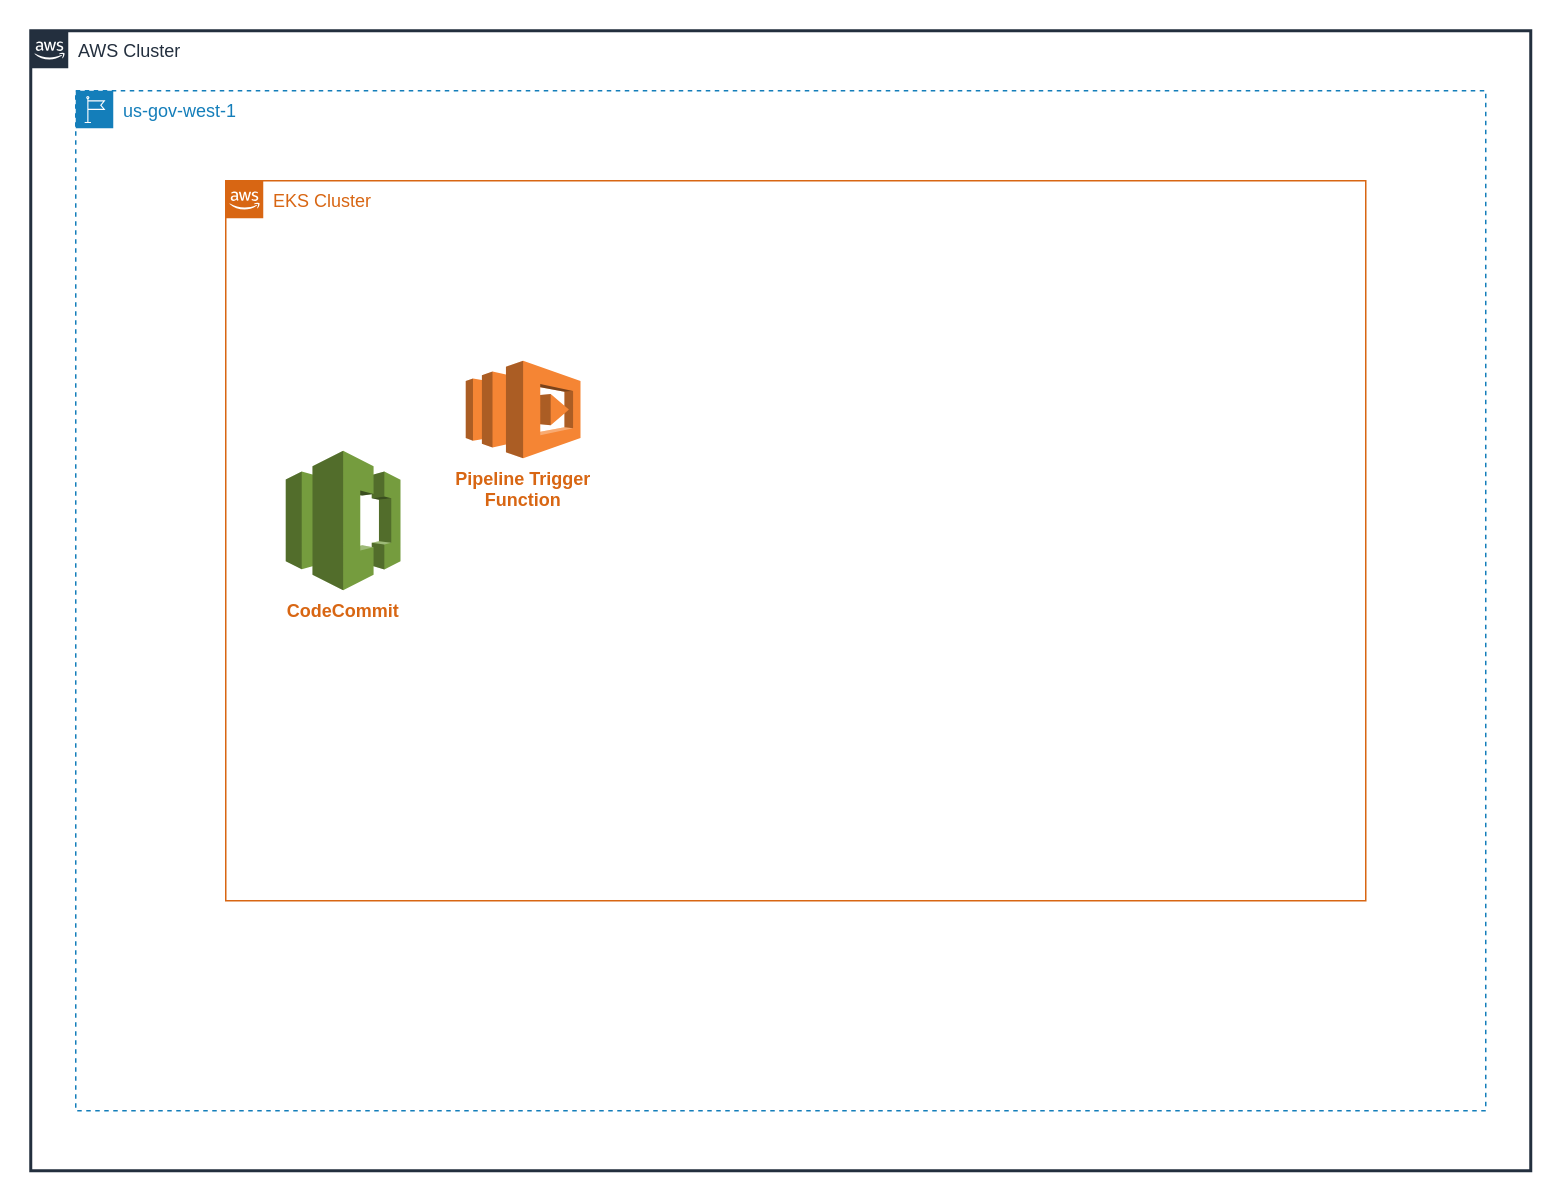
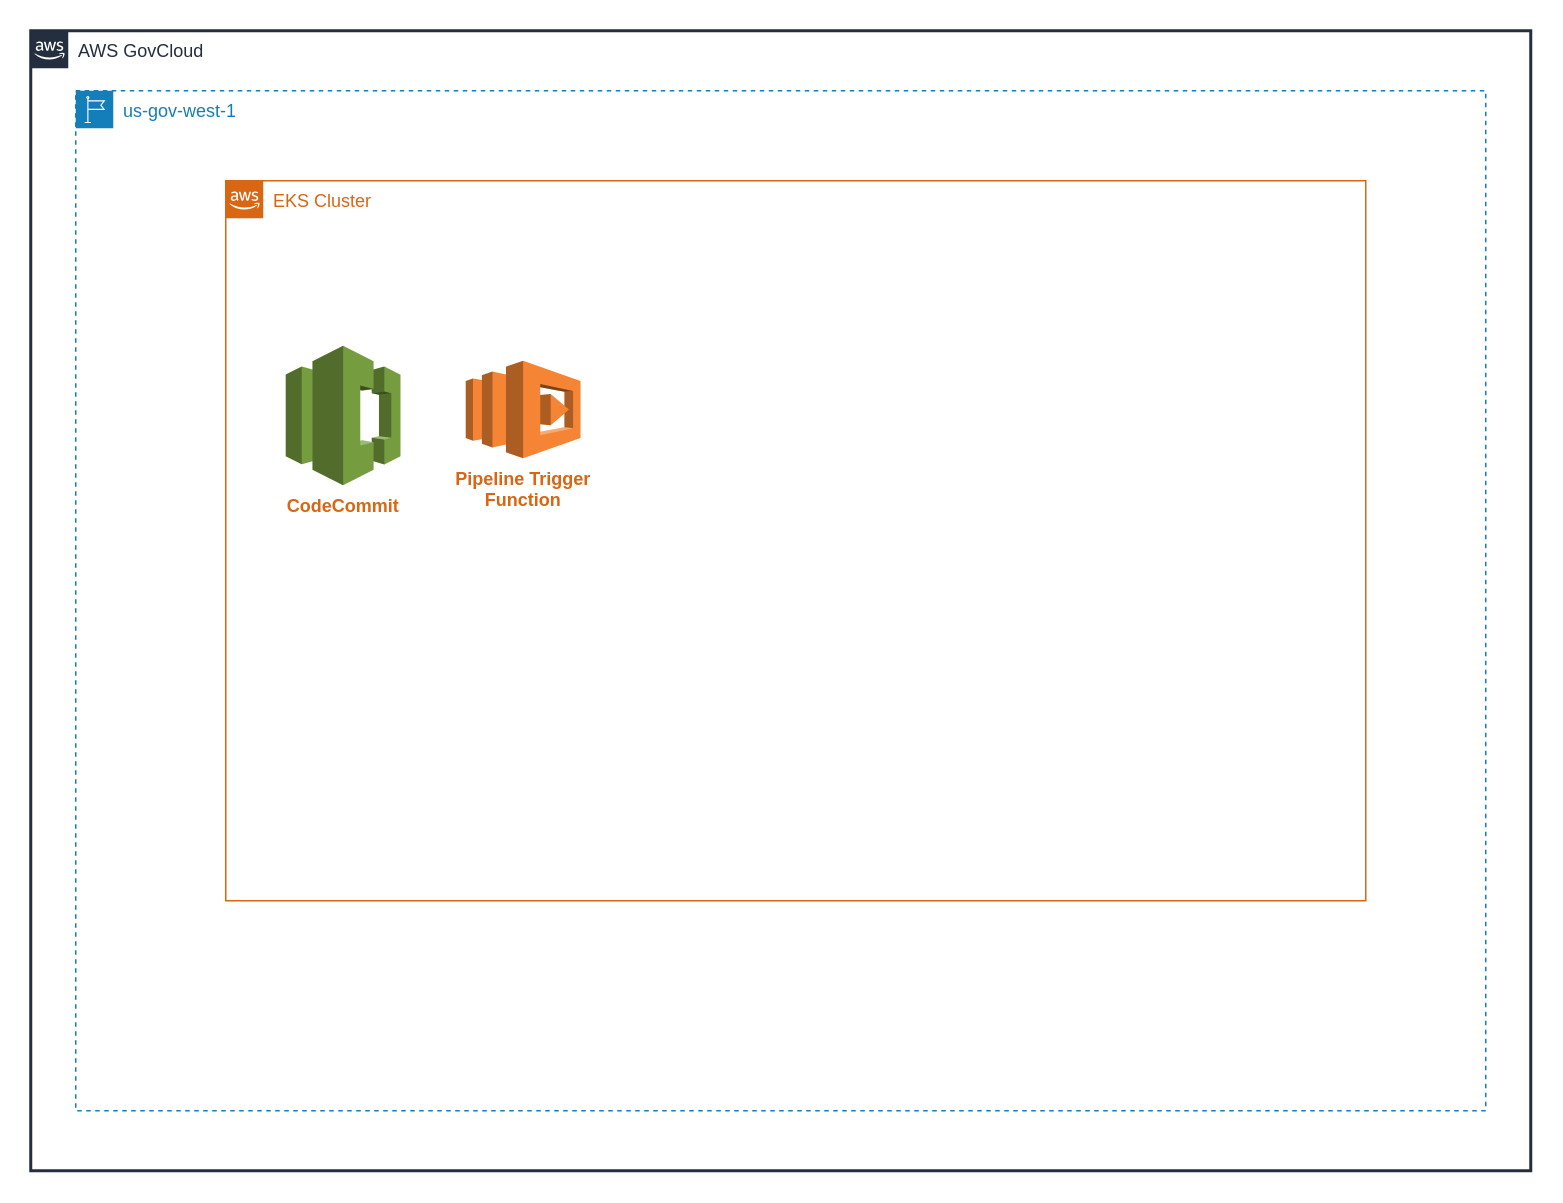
  <mxCell id="0" />
  <mxCell id="1" parent="0" />
- <mxCell id="2" value="AWS Cluster" style="points=[[0,0],[0.25,0],[0.5,0],[0.75,0],[1,0],[1,0.25],[1,0.5],[1,0.75],[1,1],[0.75,1],[0.5,1],[0.25,1],[0,1],[0,0.75],[0,0.5],[0,0.25]];outlineConnect=0;gradientColor=none;html=1;whiteSpace=wrap;fontSize=12;fontStyle=0;container=0;pointerEvents=0;collapsible=0;recursiveResize=0;shape=mxgraph.aws4.group;grIcon=mxgraph.aws4.group_aws_cloud_alt;strokeColor=#232F3E;fillColor=none;verticalAlign=top;align=left;spacingLeft=30;fontColor=#232F3E;dashed=0;strokeWidth=2;" vertex="1" parent="1"><mxGeometry x="20" y="20" width="1000" height="760" as="geometry" /></mxCell>
+ <mxCell id="2" value="AWS GovCloud" style="points=[[0,0],[0.25,0],[0.5,0],[0.75,0],[1,0],[1,0.25],[1,0.5],[1,0.75],[1,1],[0.75,1],[0.5,1],[0.25,1],[0,1],[0,0.75],[0,0.5],[0,0.25]];outlineConnect=0;gradientColor=none;html=1;whiteSpace=wrap;fontSize=12;fontStyle=0;container=0;pointerEvents=0;collapsible=0;recursiveResize=0;shape=mxgraph.aws4.group;grIcon=mxgraph.aws4.group_aws_cloud_alt;strokeColor=#232F3E;fillColor=none;verticalAlign=top;align=left;spacingLeft=30;fontColor=#232F3E;dashed=0;strokeWidth=2;" vertex="1" parent="1"><mxGeometry x="20" y="20" width="1000" height="760" as="geometry" /></mxCell>
  <mxCell id="3" value="us-gov-west-1" style="points=[[0,0],[0.25,0],[0.5,0],[0.75,0],[1,0],[1,0.25],[1,0.5],[1,0.75],[1,1],[0.75,1],[0.5,1],[0.25,1],[0,1],[0,0.75],[0,0.5],[0,0.25]];outlineConnect=0;gradientColor=none;html=1;whiteSpace=wrap;fontSize=12;fontStyle=0;container=1;pointerEvents=0;collapsible=0;recursiveResize=0;shape=mxgraph.aws4.group;grIcon=mxgraph.aws4.group_region;strokeColor=#147EBA;fillColor=none;verticalAlign=top;align=left;spacingLeft=30;fontColor=#147EBA;dashed=1;" vertex="1" parent="1"><mxGeometry x="50" y="60" width="940" height="680" as="geometry" /></mxCell>
  <mxCell id="4" value="&lt;font color=&quot;#d86613&quot;&gt;EKS Cluster&lt;/font&gt;" style="points=[[0,0],[0.25,0],[0.5,0],[0.75,0],[1,0],[1,0.25],[1,0.5],[1,0.75],[1,1],[0.75,1],[0.5,1],[0.25,1],[0,1],[0,0.75],[0,0.5],[0,0.25]];outlineConnect=0;gradientColor=none;html=1;whiteSpace=wrap;fontSize=12;fontStyle=0;container=1;pointerEvents=0;collapsible=0;recursiveResize=0;shape=mxgraph.aws4.group;grIcon=mxgraph.aws4.group_aws_cloud_alt;strokeColor=#d86613;fillColor=none;verticalAlign=top;align=left;spacingLeft=30;fontColor=#232F3E;dashed=0;" vertex="1" parent="1"><mxGeometry x="150" y="120" width="760" height="480" as="geometry" /></mxCell>
- <mxCell id="5" value="&lt;b&gt;CodeCommit&lt;/b&gt;" style="outlineConnect=0;dashed=0;verticalLabelPosition=bottom;verticalAlign=top;align=center;html=1;shape=mxgraph.aws3.codecommit;fillColor=#759C3E;gradientColor=none;strokeColor=#d86613;fontColor=#d86613;" vertex="1" parent="4"><mxGeometry x="40" y="180" width="76.5" height="93" as="geometry" /></mxCell>
+ <mxCell id="5" value="&lt;b&gt;CodeCommit&lt;/b&gt;" style="outlineConnect=0;dashed=0;verticalLabelPosition=bottom;verticalAlign=top;align=center;html=1;shape=mxgraph.aws3.codecommit;fillColor=#759C3E;gradientColor=none;strokeColor=#d86613;fontColor=#d86613;" vertex="1" parent="4"><mxGeometry x="40" y="110" width="76.5" height="93" as="geometry" /></mxCell>
  <mxCell id="6" value="&lt;b&gt;Pipeline Trigger&lt;br&gt;Function&lt;/b&gt;" style="outlineConnect=0;dashed=0;verticalLabelPosition=bottom;verticalAlign=top;align=center;html=1;shape=mxgraph.aws3.lambda;fillColor=#F58534;gradientColor=none;strokeColor=#d86613;fontColor=#d86613;" vertex="1" parent="4"><mxGeometry x="160" y="120" width="76.5" height="65" as="geometry" /></mxCell>
